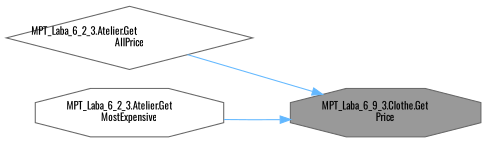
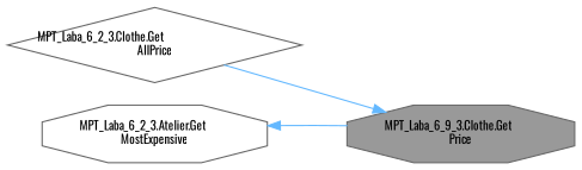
  digraph {
    fontname=Oswald
    rankdir=RL
    node [color=grey40 fillcolor=white fontname=Oswald fontsize=10 shape=octagon style=filled]
    edge [color=steelblue1 dir=back fontname=Oswald fontsize=10 labelfontname=Helvetica labelfontsize=10 style=solid]
    n1 [color=gray40 fillcolor=grey60 fontcolor=black height=0.2 label="MPT_Laba_6_9_3.Clothe.Get\lPrice" width=0.4]
-   n2 [height=0.2 label="MPT_Laba_6_2_3.Atelier.Get\lAllPrice" shape=diamond width=0.4]
+   n2 [height=0.2 label="MPT_Laba_6_2_3.Clothe.Get\lAllPrice" shape=diamond width=0.4]
    n3 [height=0.2 label="MPT_Laba_6_2_3.Atelier.Get\lMostExpensive" width=0.4]
    n1 -> n2
-   n1 -> n3
+   n3 -> n1
  }
